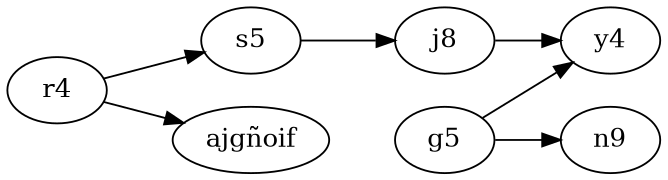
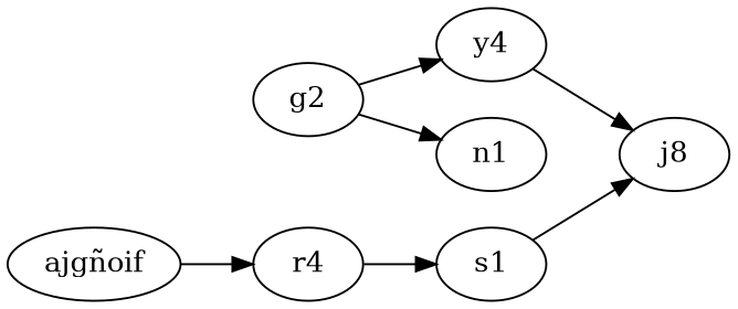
  digraph {
    rankdir=LR
    n1 [label=r4]
-   n2 [label=s5]
+   n2 [label=s1]
    "ajgñoif"
    n4 [label=j8]
    n5 [label=y4]
-   n6 [label=g5]
-   n7 [label=n9]
+   n6 [label=g2]
+   n7 [label=n1]
    n1 -> n2
    n2 -> n4
-   n1 -> "ajgñoif"
-   n4 -> n5
+   "ajgñoif" -> n1
+   n5 -> n4
    n6 -> n5
    n6 -> n7
  }
